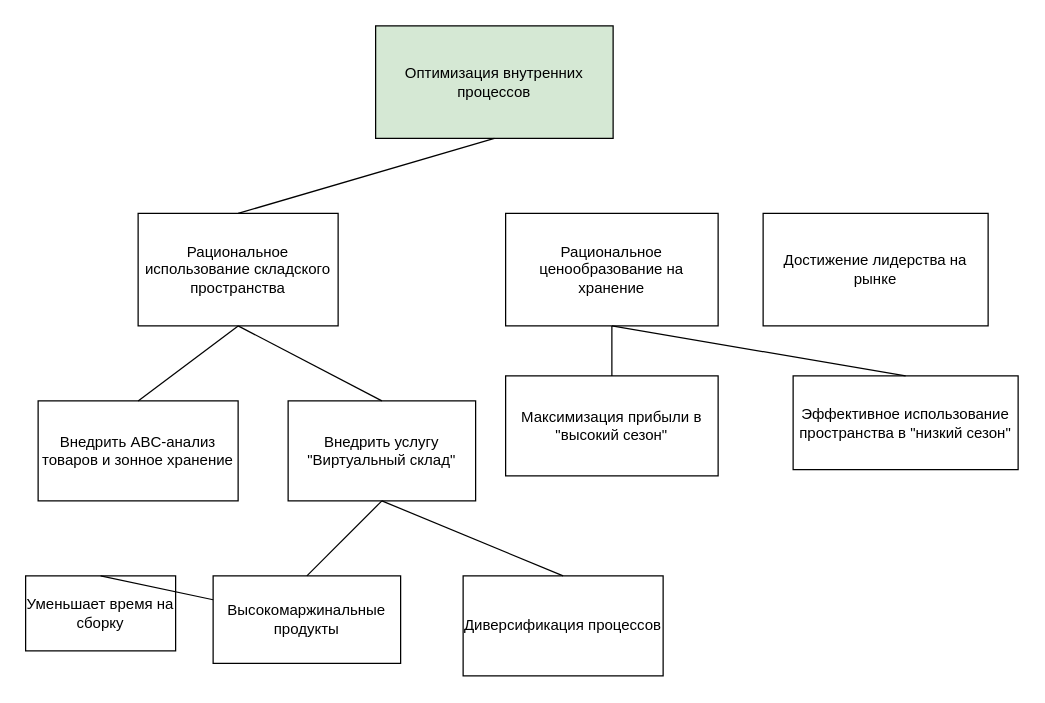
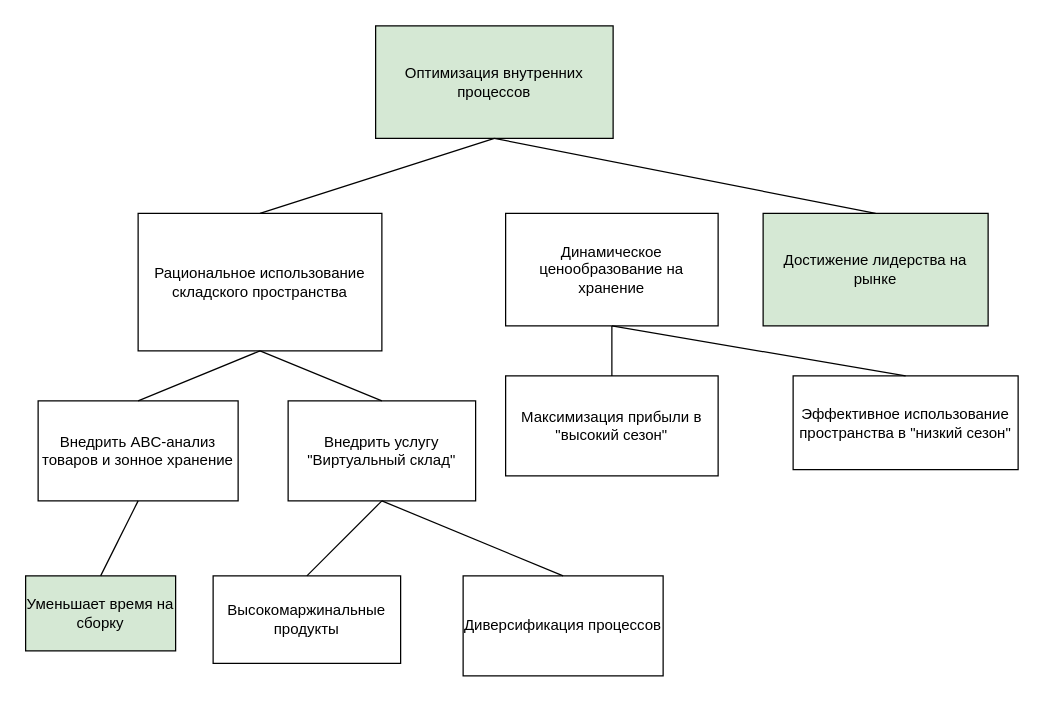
  <mxCell id="0" />
  <mxCell id="1" parent="0" />
  <mxCell id="2" value="Оптимизация внутренних процессов" style="rounded=0;whiteSpace=wrap;html=1;fillColor=#d5e8d4;" parent="1" vertex="1"><mxGeometry x="300" y="20" width="190" height="90" as="geometry" /></mxCell>
  <mxCell id="3" value="Внедрить ABC-анализ товаров и зонное хранение" style="rounded=0;whiteSpace=wrap;html=1;" parent="1" vertex="1"><mxGeometry x="30" y="320" width="160" height="80" as="geometry" /></mxCell>
- <mxCell id="4" value="Рациональное использование складского пространства" style="rounded=0;whiteSpace=wrap;html=1;" parent="1" vertex="1"><mxGeometry x="110" y="170" width="160" height="90" as="geometry" /></mxCell>
+ <mxCell id="4" value="Рациональное использование складского пространства" style="rounded=0;whiteSpace=wrap;html=1;" parent="1" vertex="1"><mxGeometry x="110" y="170" width="195" height="110" as="geometry" /></mxCell>
  <mxCell id="5" value="" style="endArrow=none;html=1;rounded=0;entryX=0.5;entryY=1;entryDx=0;entryDy=0;exitX=0.5;exitY=0;exitDx=0;exitDy=0;" parent="1" source="4" target="2" edge="1"><mxGeometry width="50" height="50" relative="1" as="geometry"><mxPoint x="350" y="390" as="sourcePoint" /><mxPoint x="400" y="340" as="targetPoint" /></mxGeometry></mxCell>
  <mxCell id="6" value="" style="endArrow=none;html=1;rounded=0;entryX=0.5;entryY=1;entryDx=0;entryDy=0;exitX=0.5;exitY=0;exitDx=0;exitDy=0;" parent="1" source="3" target="4" edge="1"><mxGeometry width="50" height="50" relative="1" as="geometry"><mxPoint x="350" y="390" as="sourcePoint" /><mxPoint x="400" y="340" as="targetPoint" /></mxGeometry></mxCell>
  <mxCell id="7" value="Внедрить услугу &quot;Виртуальный склад&quot;" style="rounded=0;whiteSpace=wrap;html=1;" parent="1" vertex="1"><mxGeometry x="230" y="320" width="150" height="80" as="geometry" /></mxCell>
  <mxCell id="8" value="" style="endArrow=none;html=1;rounded=0;entryX=0.5;entryY=1;entryDx=0;entryDy=0;exitX=0.5;exitY=0;exitDx=0;exitDy=0;" parent="1" source="7" target="4" edge="1"><mxGeometry width="50" height="50" relative="1" as="geometry"><mxPoint x="350" y="390" as="sourcePoint" /><mxPoint x="400" y="340" as="targetPoint" /></mxGeometry></mxCell>
  <mxCell id="9" value="&lt;div style=&quot;&quot;&gt;Высокомаржинальные продукты&lt;/div&gt;" style="rounded=0;whiteSpace=wrap;html=1;align=center;" parent="1" vertex="1"><mxGeometry x="170" y="460" width="150" height="70" as="geometry" /></mxCell>
  <mxCell id="10" value="" style="endArrow=none;html=1;rounded=0;entryX=0.5;entryY=1;entryDx=0;entryDy=0;exitX=0.5;exitY=0;exitDx=0;exitDy=0;" parent="1" source="9" target="7" edge="1"><mxGeometry width="50" height="50" relative="1" as="geometry"><mxPoint x="290" y="390" as="sourcePoint" /><mxPoint x="340" y="340" as="targetPoint" /></mxGeometry></mxCell>
  <mxCell id="11" value="Диверсификация процессов" style="rounded=0;whiteSpace=wrap;html=1;" parent="1" vertex="1"><mxGeometry x="370" y="460" width="160" height="80" as="geometry" /></mxCell>
  <mxCell id="12" value="" style="endArrow=none;html=1;rounded=0;entryX=0.5;entryY=1;entryDx=0;entryDy=0;exitX=0.5;exitY=0;exitDx=0;exitDy=0;" parent="1" source="11" target="7" edge="1"><mxGeometry width="50" height="50" relative="1" as="geometry"><mxPoint x="320" y="440" as="sourcePoint" /><mxPoint x="370" y="390" as="targetPoint" /></mxGeometry></mxCell>
- <mxCell id="13" value="Уменьшает время на сборку" style="rounded=0;whiteSpace=wrap;html=1;" parent="1" vertex="1"><mxGeometry x="20" y="460" width="120" height="60" as="geometry" /></mxCell>
- <mxCell id="14" value="" style="endArrow=none;html=1;rounded=0;exitX=0.5;exitY=0;exitDx=0;exitDy=0;" parent="1" source="13" target="9" edge="1"><mxGeometry width="50" height="50" relative="1" as="geometry"><mxPoint x="160" y="460" as="sourcePoint" /><mxPoint x="210" y="410" as="targetPoint" /></mxGeometry></mxCell>
- <mxCell id="15" value="Рациональное ценообразование на хранение" style="rounded=0;whiteSpace=wrap;html=1;" parent="1" vertex="1"><mxGeometry x="404" y="170" width="170" height="90" as="geometry" /></mxCell>
+ <mxCell id="13" value="Уменьшает время на сборку" style="rounded=0;whiteSpace=wrap;html=1;fillColor=#d5e8d4;" parent="1" vertex="1"><mxGeometry x="20" y="460" width="120" height="60" as="geometry" /></mxCell>
+ <mxCell id="14" value="" style="endArrow=none;html=1;rounded=0;entryX=0.5;entryY=1;entryDx=0;entryDy=0;exitX=0.5;exitY=0;exitDx=0;exitDy=0;" parent="1" source="13" target="3" edge="1"><mxGeometry width="50" height="50" relative="1" as="geometry"><mxPoint x="160" y="460" as="sourcePoint" /><mxPoint x="210" y="410" as="targetPoint" /></mxGeometry></mxCell>
+ <mxCell id="15" value="Динамическое ценообразование на хранение" style="rounded=0;whiteSpace=wrap;html=1;" parent="1" vertex="1"><mxGeometry x="404" y="170" width="170" height="90" as="geometry" /></mxCell>
  <mxCell id="16" value="Максимизация прибыли в &quot;высокий сезон&quot;" style="rounded=0;whiteSpace=wrap;html=1;" parent="1" vertex="1"><mxGeometry x="404" y="300" width="170" height="80" as="geometry" /></mxCell>
  <mxCell id="17" value="Эффективное использование пространства в &quot;низкий сезон&quot;" style="rounded=0;whiteSpace=wrap;html=1;" parent="1" vertex="1"><mxGeometry x="634" y="300" width="180" height="75" as="geometry" /></mxCell>
  <mxCell id="18" value="" style="endArrow=none;html=1;rounded=0;entryX=0.5;entryY=1;entryDx=0;entryDy=0;exitX=0.5;exitY=0;exitDx=0;exitDy=0;" parent="1" source="16" target="15" edge="1"><mxGeometry width="50" height="50" relative="1" as="geometry"><mxPoint x="524" y="340" as="sourcePoint" /><mxPoint x="574" y="290" as="targetPoint" /></mxGeometry></mxCell>
  <mxCell id="19" value="" style="endArrow=none;html=1;rounded=0;entryX=0.5;entryY=1;entryDx=0;entryDy=0;exitX=0.5;exitY=0;exitDx=0;exitDy=0;" parent="1" source="17" target="15" edge="1"><mxGeometry width="50" height="50" relative="1" as="geometry"><mxPoint x="524" y="340" as="sourcePoint" /><mxPoint x="574" y="290" as="targetPoint" /></mxGeometry></mxCell>
- <mxCell id="20" value="Достижение лидерства на рынке" style="rounded=0;whiteSpace=wrap;html=1;" parent="1" vertex="1"><mxGeometry x="610" y="170" width="180" height="90" as="geometry" /></mxCell>
+ <mxCell id="20" value="Достижение лидерства на рынке" style="rounded=0;whiteSpace=wrap;html=1;fillColor=#d5e8d4;" parent="1" vertex="1"><mxGeometry x="610" y="170" width="180" height="90" as="geometry" /></mxCell>
+ <mxCell id="21" value="" style="endArrow=none;html=1;rounded=0;entryX=0.5;entryY=1;entryDx=0;entryDy=0;exitX=0.5;exitY=0;exitDx=0;exitDy=0;" parent="1" source="20" target="2" edge="1"><mxGeometry width="50" height="50" relative="1" as="geometry"><mxPoint x="490" y="340" as="sourcePoint" /><mxPoint x="540" y="290" as="targetPoint" /></mxGeometry></mxCell>
